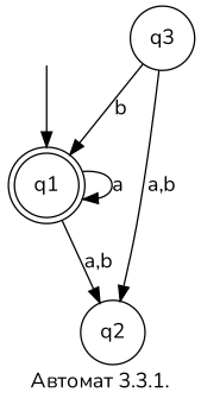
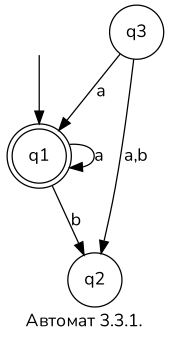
  digraph {
    fontname=Nunito
    label="Автомат 3.3.1."
    rankdir=TB
    node [fontname=Nunito shape=circle]
    edge [fontname=Nunito]
    "" [shape=none]
    q1 [shape=doublecircle]
    q2
    q3
    "" -> q1
    q1 -> q1 [label=a]
-   q1 -> q2 [label="a,b"]
-   q3 -> q1 [label=b]
+   q1 -> q2 [label=b]
+   q3 -> q1 [label=a]
    q3 -> q2 [label="a,b"]
  }
